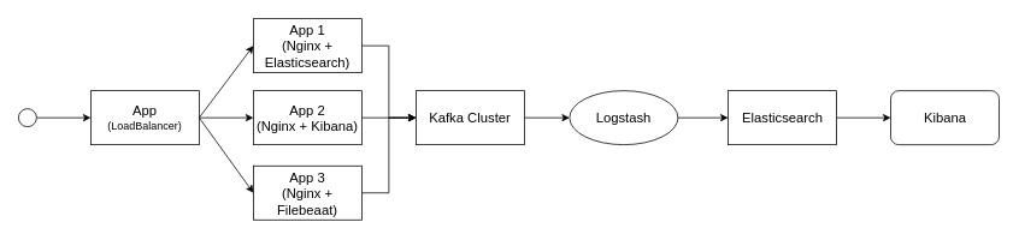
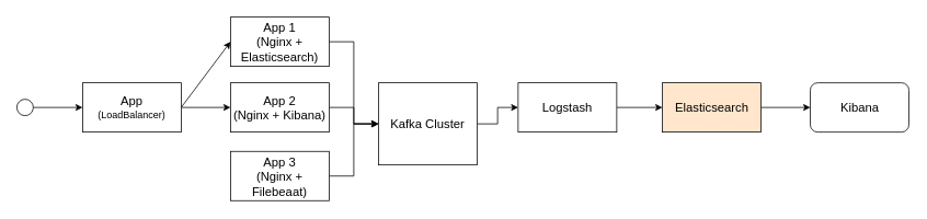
  <mxCell id="0" />
  <mxCell id="1" parent="0" />
  <mxCell id="2" style="edgeStyle=orthogonalEdgeStyle;rounded=0;orthogonalLoop=1;jettySize=auto;html=1;entryX=0;entryY=0.5;entryDx=0;entryDy=0;" edge="1" parent="1" source="3" target="20"><mxGeometry relative="1" as="geometry" /></mxCell>
  <mxCell id="3" value="&lt;font style=&quot;font-size: 15px;&quot;&gt;App 1&lt;br&gt;(Nginx + Elasticsearch)&lt;/font&gt;" style="rounded=0;whiteSpace=wrap;html=1;" parent="1" vertex="1"><mxGeometry x="280" y="20" width="120" height="60" as="geometry" /></mxCell>
  <mxCell id="4" style="edgeStyle=orthogonalEdgeStyle;rounded=0;orthogonalLoop=1;jettySize=auto;html=1;exitX=1;exitY=0.5;exitDx=0;exitDy=0;entryX=0;entryY=0.5;entryDx=0;entryDy=0;" edge="1" parent="1" source="5" target="20"><mxGeometry relative="1" as="geometry" /></mxCell>
  <mxCell id="5" value="&lt;font style=&quot;font-size: 15px;&quot;&gt;App 2&lt;br&gt;(Nginx + Kibana)&lt;/font&gt;" style="rounded=0;whiteSpace=wrap;html=1;" parent="1" vertex="1"><mxGeometry x="280" y="100" width="120" height="60" as="geometry" /></mxCell>
  <mxCell id="6" style="edgeStyle=orthogonalEdgeStyle;rounded=0;orthogonalLoop=1;jettySize=auto;html=1;entryX=0;entryY=0.5;entryDx=0;entryDy=0;" edge="1" parent="1" source="7" target="20"><mxGeometry relative="1" as="geometry" /></mxCell>
  <mxCell id="7" value="&lt;font style=&quot;font-size: 15px;&quot;&gt;App 3&lt;br&gt;(Nginx + Filebeaat)&lt;/font&gt;" style="rounded=0;whiteSpace=wrap;html=1;" parent="1" vertex="1"><mxGeometry x="280" y="183.5" width="120" height="60" as="geometry" /></mxCell>
  <mxCell id="8" style="rounded=0;orthogonalLoop=1;jettySize=auto;html=1;exitX=1;exitY=0.5;exitDx=0;exitDy=0;entryX=0;entryY=0.5;entryDx=0;entryDy=0;" parent="1" source="11" target="3" edge="1"><mxGeometry relative="1" as="geometry" /></mxCell>
  <mxCell id="9" style="edgeStyle=orthogonalEdgeStyle;rounded=0;orthogonalLoop=1;jettySize=auto;html=1;entryX=0;entryY=0.5;entryDx=0;entryDy=0;" parent="1" source="11" target="5" edge="1"><mxGeometry relative="1" as="geometry" /></mxCell>
- <mxCell id="10" style="rounded=0;orthogonalLoop=1;jettySize=auto;html=1;exitX=1;exitY=0.5;exitDx=0;exitDy=0;entryX=0;entryY=0.5;entryDx=0;entryDy=0;" parent="1" source="11" target="7" edge="1"><mxGeometry relative="1" as="geometry" /></mxCell>
  <mxCell id="11" value="&lt;span style=&quot;font-size: 15px;&quot;&gt;App&lt;br&gt;&lt;/span&gt;(LoadBalancer)" style="rounded=0;whiteSpace=wrap;html=1;" parent="1" vertex="1"><mxGeometry x="100" y="100" width="120" height="60" as="geometry" /></mxCell>
  <mxCell id="12" style="edgeStyle=orthogonalEdgeStyle;rounded=0;orthogonalLoop=1;jettySize=auto;html=1;exitX=1;exitY=0.5;exitDx=0;exitDy=0;entryX=0;entryY=0.5;entryDx=0;entryDy=0;" parent="1" source="13" target="11" edge="1"><mxGeometry relative="1" as="geometry" /></mxCell>
  <mxCell id="13" value="" style="ellipse;whiteSpace=wrap;html=1;" parent="1" vertex="1"><mxGeometry x="20" y="120" width="20" height="20" as="geometry" /></mxCell>
  <mxCell id="14" style="edgeStyle=orthogonalEdgeStyle;rounded=0;orthogonalLoop=1;jettySize=auto;html=1;exitX=1;exitY=0.5;exitDx=0;exitDy=0;entryX=0;entryY=0.5;entryDx=0;entryDy=0;" parent="1" source="15" target="17" edge="1"><mxGeometry relative="1" as="geometry" /></mxCell>
- <mxCell id="15" value="&lt;span style=&quot;font-size: 15px;&quot;&gt;Logstash&lt;/span&gt;" style="ellipse;whiteSpace=wrap;html=1;" parent="1" vertex="1"><mxGeometry x="630" y="100" width="120" height="60" as="geometry" /></mxCell>
+ <mxCell id="15" value="&lt;span style=&quot;font-size: 15px;&quot;&gt;Logstash&lt;/span&gt;" style="rounded=0;whiteSpace=wrap;html=1;" parent="1" vertex="1"><mxGeometry x="630" y="100" width="120" height="60" as="geometry" /></mxCell>
  <mxCell id="16" style="edgeStyle=orthogonalEdgeStyle;rounded=0;orthogonalLoop=1;jettySize=auto;html=1;entryX=0;entryY=0.5;entryDx=0;entryDy=0;" parent="1" source="17" target="18" edge="1"><mxGeometry relative="1" as="geometry" /></mxCell>
- <mxCell id="17" value="&lt;span style=&quot;font-size: 15px;&quot;&gt;Elasticsearch&lt;/span&gt;" style="rounded=0;whiteSpace=wrap;html=1;" parent="1" vertex="1"><mxGeometry x="805.5" y="100" width="120" height="60" as="geometry" /></mxCell>
+ <mxCell id="17" value="&lt;span style=&quot;font-size: 15px;&quot;&gt;Elasticsearch&lt;/span&gt;" style="rounded=0;whiteSpace=wrap;html=1;fillColor=#ffe6cc;" parent="1" vertex="1"><mxGeometry x="805.5" y="100" width="120" height="60" as="geometry" /></mxCell>
  <mxCell id="18" value="&lt;span style=&quot;font-size: 15px;&quot;&gt;Kibana&lt;/span&gt;" style="whiteSpace=wrap;html=1;rounded=1;" parent="1" vertex="1"><mxGeometry x="985.5" y="100" width="120" height="60" as="geometry" /></mxCell>
  <mxCell id="19" style="edgeStyle=orthogonalEdgeStyle;rounded=0;orthogonalLoop=1;jettySize=auto;html=1;exitX=1;exitY=0.5;exitDx=0;exitDy=0;entryX=0;entryY=0.5;entryDx=0;entryDy=0;" edge="1" parent="1" source="20" target="15"><mxGeometry relative="1" as="geometry" /></mxCell>
- <mxCell id="20" value="&lt;span style=&quot;font-size: 15px;&quot;&gt;Kafka Cluster&lt;/span&gt;" style="rounded=0;whiteSpace=wrap;html=1;" vertex="1" parent="1"><mxGeometry x="460" y="100" width="120" height="60" as="geometry" /></mxCell>
+ <mxCell id="20" value="&lt;span style=&quot;font-size: 15px;&quot;&gt;Kafka Cluster&lt;/span&gt;" style="rounded=0;whiteSpace=wrap;html=1;" vertex="1" parent="1"><mxGeometry x="460" y="100" width="120" height="100" as="geometry" /></mxCell>
